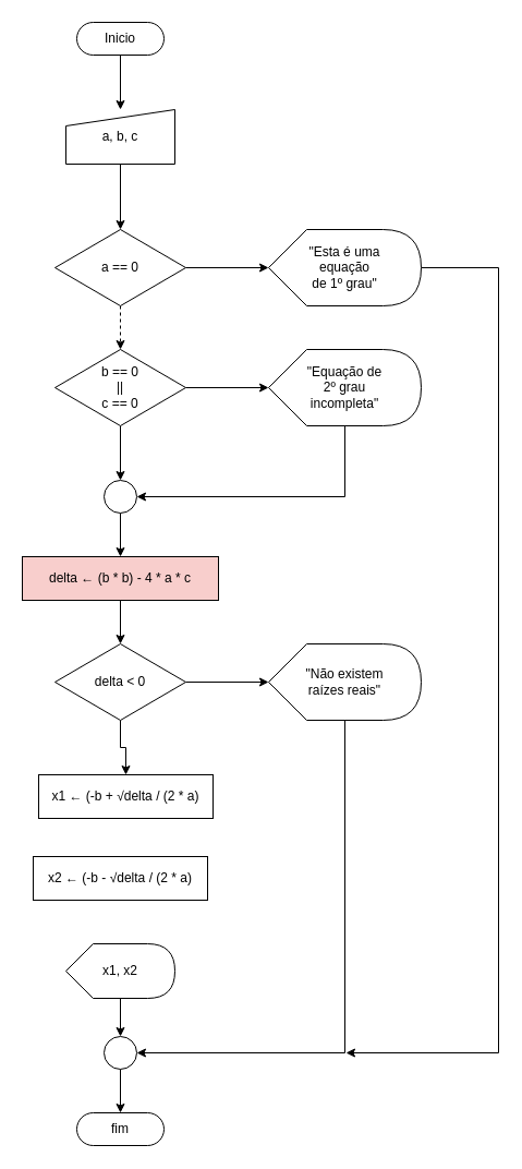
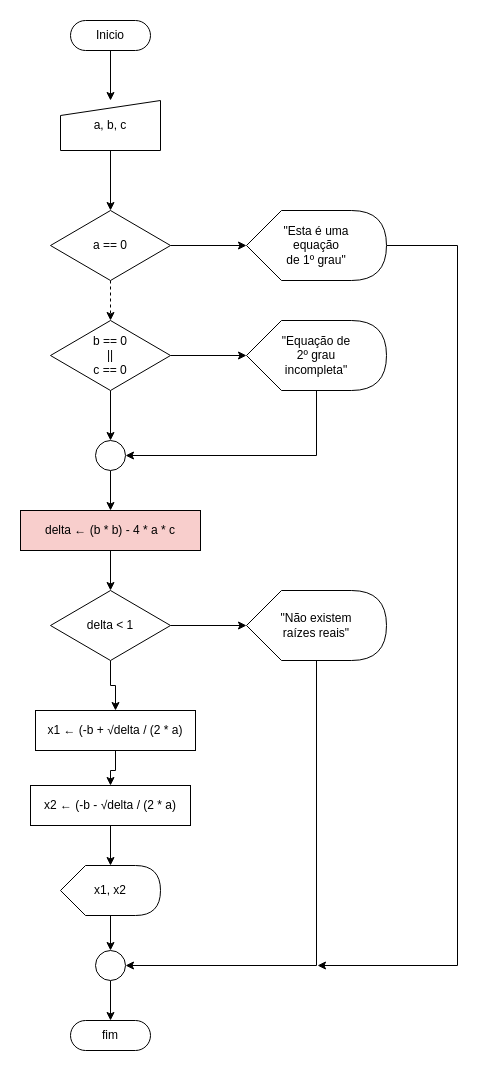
  <mxCell id="0" />
  <mxCell id="1" parent="0" />
  <mxCell id="2" value="" style="edgeStyle=orthogonalEdgeStyle;rounded=0;orthogonalLoop=1;jettySize=auto;html=1;" edge="1" parent="1" source="3" target="5"><mxGeometry relative="1" as="geometry" /></mxCell>
  <mxCell id="3" value="Inicio" style="html=1;dashed=0;whiteSpace=wrap;shape=mxgraph.dfd.start" vertex="1" parent="1"><mxGeometry x="70" y="20" width="80" height="30" as="geometry" /></mxCell>
  <mxCell id="4" value="" style="edgeStyle=orthogonalEdgeStyle;rounded=0;orthogonalLoop=1;jettySize=auto;html=1;" edge="1" parent="1" source="5" target="8"><mxGeometry relative="1" as="geometry" /></mxCell>
  <mxCell id="5" value="a, b, c" style="shape=manualInput;whiteSpace=wrap;html=1;dashed=0;size=15;" vertex="1" parent="1"><mxGeometry x="60" y="100" width="100" height="50" as="geometry" /></mxCell>
  <mxCell id="6" value="" style="edgeStyle=orthogonalEdgeStyle;rounded=0;orthogonalLoop=1;jettySize=auto;html=1;" edge="1" parent="1" source="8" target="10"><mxGeometry relative="1" as="geometry" /></mxCell>
  <mxCell id="7" value="" style="edgeStyle=orthogonalEdgeStyle;rounded=0;orthogonalLoop=1;jettySize=auto;html=1;dashed=1;" edge="1" parent="1" source="8" target="13"><mxGeometry relative="1" as="geometry" /></mxCell>
  <mxCell id="8" value="a == 0" style="shape=rhombus;html=1;dashed=0;whiteSpace=wrap;perimeter=rhombusPerimeter;" vertex="1" parent="1"><mxGeometry x="50" y="210" width="120" height="70" as="geometry" /></mxCell>
  <mxCell id="9" style="edgeStyle=orthogonalEdgeStyle;rounded=0;orthogonalLoop=1;jettySize=auto;html=1;exitX=1;exitY=0.5;exitDx=0;exitDy=0;exitPerimeter=0;" edge="1" parent="1" source="10"><mxGeometry relative="1" as="geometry"><mxPoint x="317" y="965" as="targetPoint" /><mxPoint x="313" y="285" as="sourcePoint" /><Array as="points"><mxPoint x="457" y="245" /><mxPoint x="457" y="965" /></Array></mxGeometry></mxCell>
  <mxCell id="10" value="&quot;Esta é uma &lt;br&gt;&lt;div style=&quot;&quot;&gt;&lt;span style=&quot;background-color: initial;&quot;&gt;e&lt;/span&gt;&lt;span style=&quot;background-color: initial;&quot;&gt;quação&lt;/span&gt;&lt;/div&gt;de 1º grau&quot;" style="shape=display;whiteSpace=wrap;html=1;" vertex="1" parent="1"><mxGeometry x="246" y="210" width="140" height="70" as="geometry" /></mxCell>
  <mxCell id="11" value="" style="edgeStyle=orthogonalEdgeStyle;rounded=0;orthogonalLoop=1;jettySize=auto;html=1;" edge="1" parent="1" source="13" target="15"><mxGeometry relative="1" as="geometry" /></mxCell>
  <mxCell id="12" style="edgeStyle=orthogonalEdgeStyle;rounded=0;orthogonalLoop=1;jettySize=auto;html=1;entryX=0.5;entryY=0;entryDx=0;entryDy=0;" edge="1" parent="1" source="13" target="19"><mxGeometry relative="1" as="geometry"><mxPoint x="110" y="440" as="targetPoint" /></mxGeometry></mxCell>
  <mxCell id="13" value="b == 0&lt;br&gt;||&lt;br&gt;c == 0" style="shape=rhombus;html=1;dashed=0;whiteSpace=wrap;perimeter=rhombusPerimeter;" vertex="1" parent="1"><mxGeometry x="50" y="320" width="120" height="70" as="geometry" /></mxCell>
  <mxCell id="14" style="edgeStyle=orthogonalEdgeStyle;rounded=0;orthogonalLoop=1;jettySize=auto;html=1;entryX=1;entryY=0.5;entryDx=0;entryDy=0;exitX=0;exitY=0;exitDx=70;exitDy=70;exitPerimeter=0;" edge="1" parent="1" source="15" target="19"><mxGeometry relative="1" as="geometry"><mxPoint x="316" y="430" as="targetPoint" /></mxGeometry></mxCell>
  <mxCell id="15" value="&quot;Equação de &lt;br&gt;2º grau &lt;br&gt;incompleta&quot;" style="shape=display;whiteSpace=wrap;html=1;" vertex="1" parent="1"><mxGeometry x="246" y="320" width="140" height="70" as="geometry" /></mxCell>
  <mxCell id="16" value="" style="edgeStyle=orthogonalEdgeStyle;rounded=0;orthogonalLoop=1;jettySize=auto;html=1;" edge="1" parent="1" source="17" target="22"><mxGeometry relative="1" as="geometry" /></mxCell>
  <mxCell id="17" value="delta ← (b * b) - 4 * a * c" style="rounded=0;whiteSpace=wrap;html=1;fillColor=#f8cecc;" vertex="1" parent="1"><mxGeometry x="20" y="510" width="180" height="40" as="geometry" /></mxCell>
  <mxCell id="18" value="" style="edgeStyle=orthogonalEdgeStyle;rounded=0;orthogonalLoop=1;jettySize=auto;html=1;" edge="1" parent="1" source="19" target="17"><mxGeometry relative="1" as="geometry" /></mxCell>
  <mxCell id="19" value="" style="ellipse;whiteSpace=wrap;html=1;aspect=fixed;" vertex="1" parent="1"><mxGeometry x="95" y="440" width="30" height="30" as="geometry" /></mxCell>
  <mxCell id="20" value="" style="edgeStyle=orthogonalEdgeStyle;rounded=0;orthogonalLoop=1;jettySize=auto;html=1;" edge="1" parent="1" source="22" target="24"><mxGeometry relative="1" as="geometry" /></mxCell>
  <mxCell id="21" value="" style="edgeStyle=orthogonalEdgeStyle;rounded=0;orthogonalLoop=1;jettySize=auto;html=1;" edge="1" parent="1" source="22" target="26"><mxGeometry relative="1" as="geometry" /></mxCell>
- <mxCell id="22" value="delta &amp;lt; 0" style="shape=rhombus;html=1;dashed=0;whiteSpace=wrap;perimeter=rhombusPerimeter;" vertex="1" parent="1"><mxGeometry x="50" y="590" width="120" height="70" as="geometry" /></mxCell>
+ <mxCell id="22" value="delta &amp;lt; 1" style="shape=rhombus;html=1;dashed=0;whiteSpace=wrap;perimeter=rhombusPerimeter;" vertex="1" parent="1"><mxGeometry x="50" y="590" width="120" height="70" as="geometry" /></mxCell>
  <mxCell id="23" style="edgeStyle=orthogonalEdgeStyle;rounded=0;orthogonalLoop=1;jettySize=auto;html=1;entryX=1;entryY=0.5;entryDx=0;entryDy=0;exitX=0;exitY=0;exitDx=70;exitDy=70;exitPerimeter=0;" edge="1" parent="1" source="24" target="32"><mxGeometry relative="1" as="geometry" /></mxCell>
  <mxCell id="24" value="&quot;Não existem &lt;br&gt;raízes reais&quot;" style="shape=display;whiteSpace=wrap;html=1;" vertex="1" parent="1"><mxGeometry x="246" y="590" width="140" height="70" as="geometry" /></mxCell>
+ <mxCell id="25" value="" style="edgeStyle=orthogonalEdgeStyle;rounded=0;orthogonalLoop=1;jettySize=auto;html=1;" edge="1" source="26" target="28" parent="1"><mxGeometry relative="1" as="geometry" /></mxCell>
  <mxCell id="26" value="x1 ← (-b +&amp;nbsp;√delta / (2 * a)" style="rounded=0;whiteSpace=wrap;html=1;" vertex="1" parent="1"><mxGeometry x="35" y="710" width="160" height="40" as="geometry" /></mxCell>
+ <mxCell id="27" value="" style="edgeStyle=orthogonalEdgeStyle;rounded=0;orthogonalLoop=1;jettySize=auto;html=1;" edge="1" source="28" target="30" parent="1"><mxGeometry relative="1" as="geometry" /></mxCell>
  <mxCell id="28" value="x2 ← (-b - √delta / (2 * a)" style="rounded=0;whiteSpace=wrap;html=1;" vertex="1" parent="1"><mxGeometry x="30" y="785" width="160" height="40" as="geometry" /></mxCell>
  <mxCell id="29" value="" style="edgeStyle=orthogonalEdgeStyle;rounded=0;orthogonalLoop=1;jettySize=auto;html=1;" edge="1" parent="1" source="30" target="32"><mxGeometry relative="1" as="geometry" /></mxCell>
  <mxCell id="30" value="x1, x2" style="shape=display;whiteSpace=wrap;html=1;" vertex="1" parent="1"><mxGeometry x="60" y="865" width="100" height="50" as="geometry" /></mxCell>
  <mxCell id="31" value="" style="edgeStyle=orthogonalEdgeStyle;rounded=0;orthogonalLoop=1;jettySize=auto;html=1;" edge="1" parent="1" source="32" target="33"><mxGeometry relative="1" as="geometry" /></mxCell>
  <mxCell id="32" value="" style="ellipse;whiteSpace=wrap;html=1;aspect=fixed;" vertex="1" parent="1"><mxGeometry x="95" y="950" width="30" height="30" as="geometry" /></mxCell>
  <mxCell id="33" value="fim" style="html=1;dashed=0;whiteSpace=wrap;shape=mxgraph.dfd.start" vertex="1" parent="1"><mxGeometry x="70" y="1020" width="80" height="30" as="geometry" /></mxCell>
